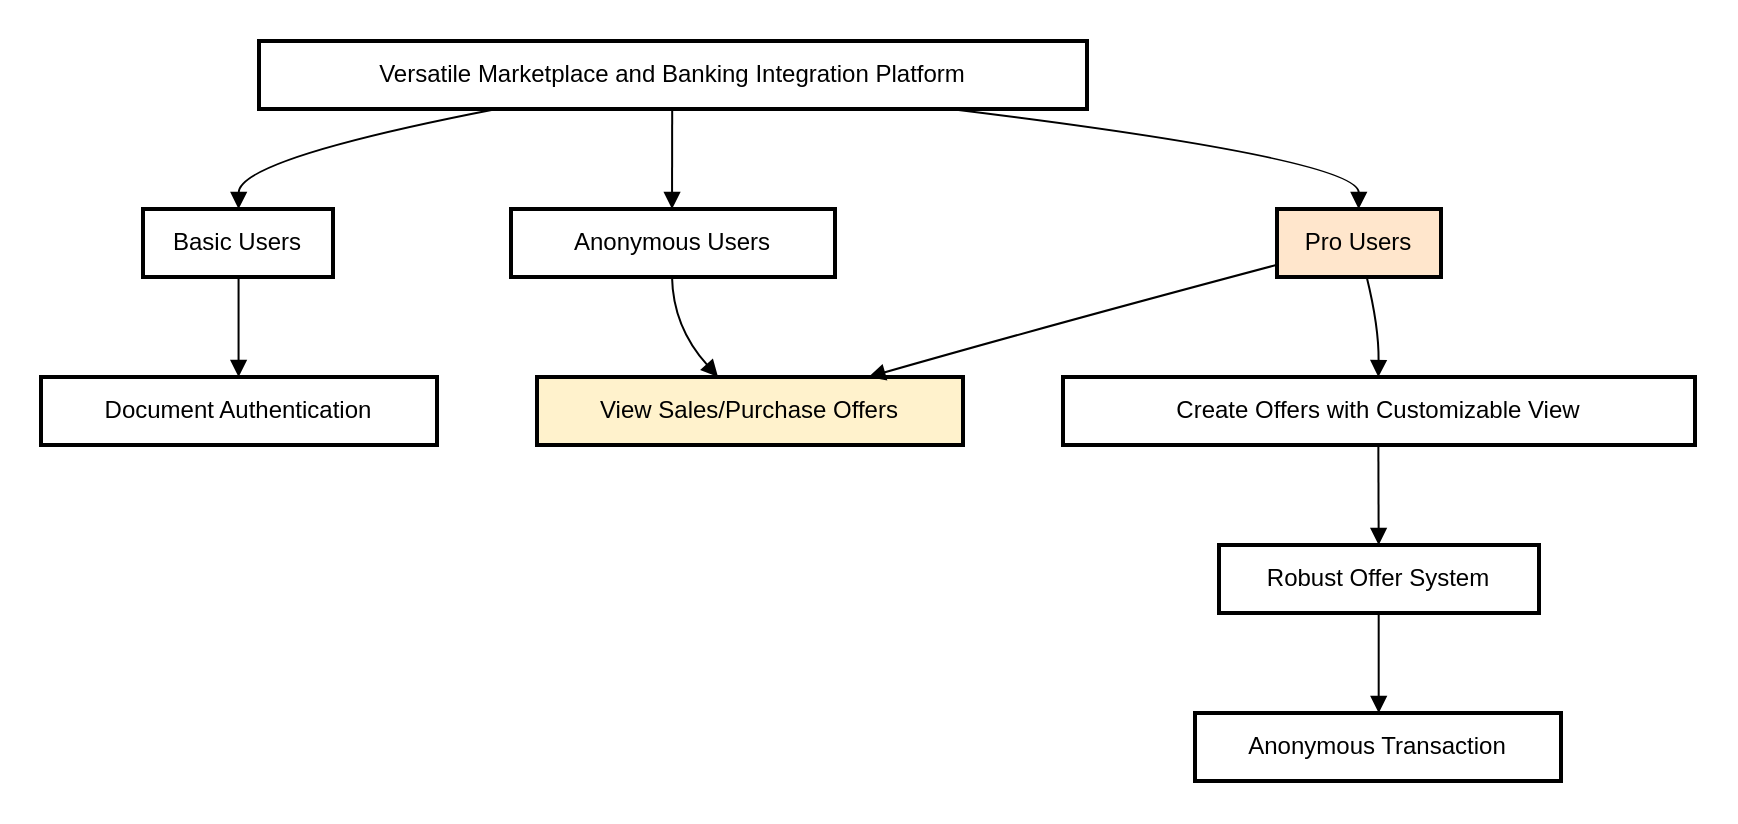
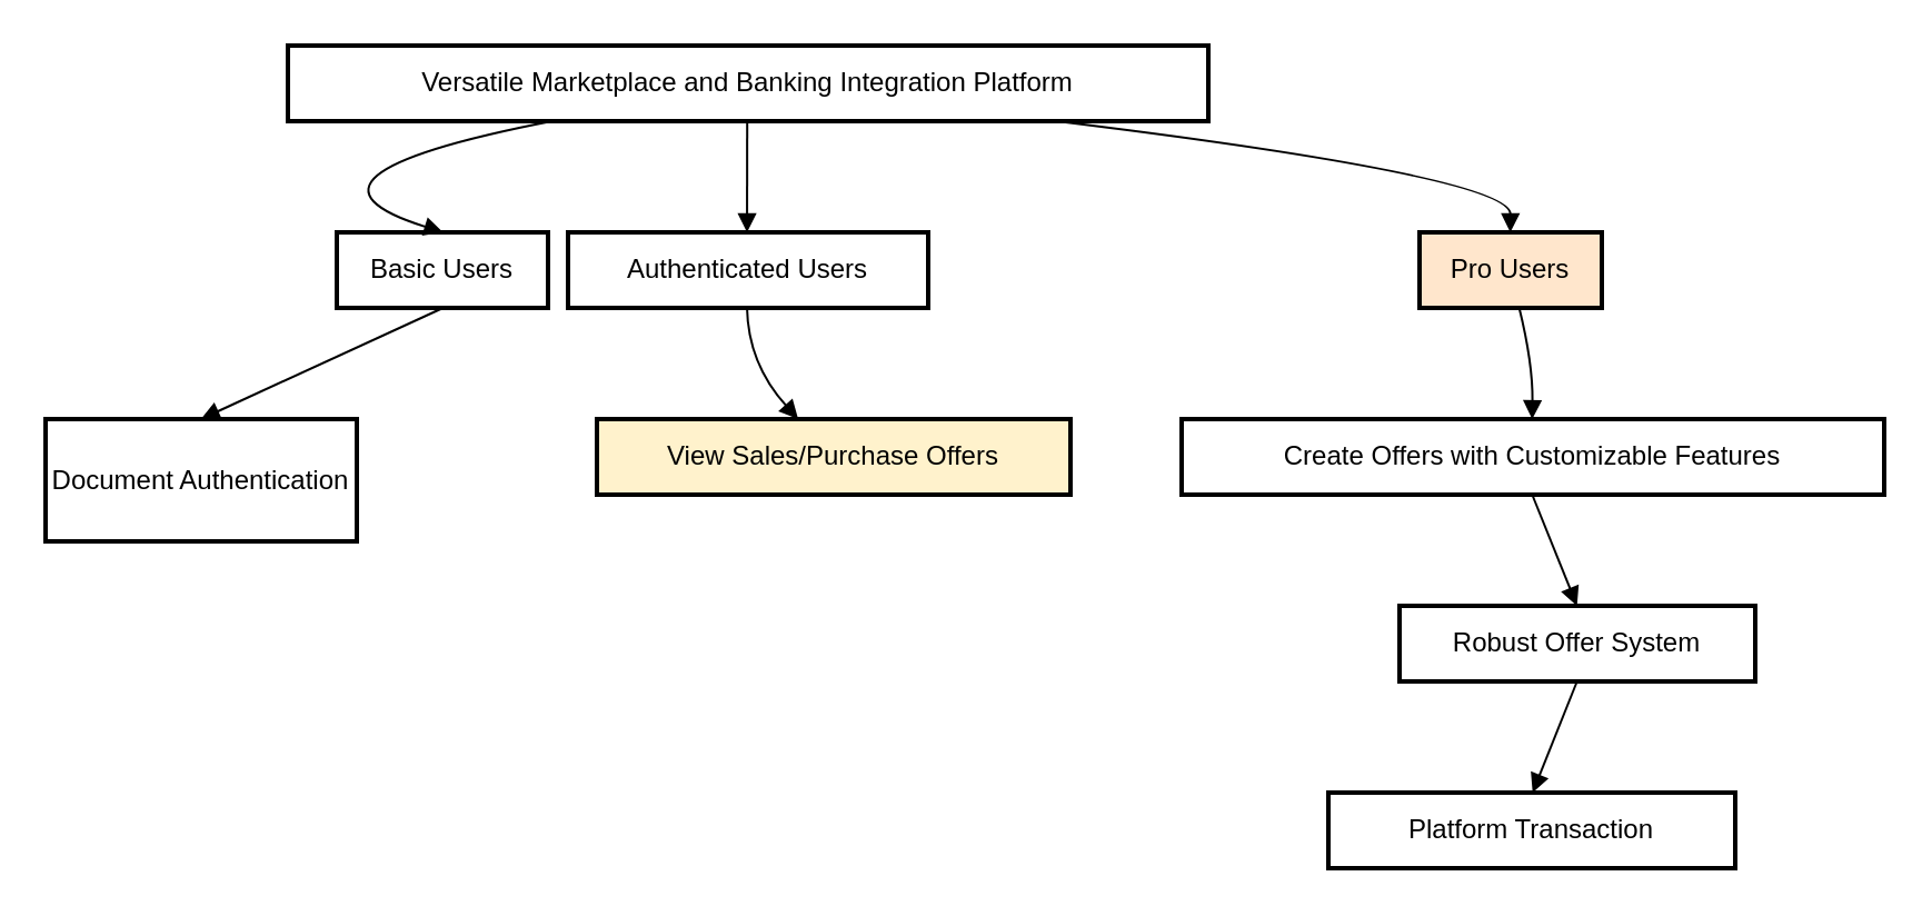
  <mxCell id="0" />
  <mxCell id="1" parent="0" />
  <mxCell id="2" value="Versatile Marketplace and Banking Integration Platform" style="whiteSpace=wrap;strokeWidth=2;" vertex="1" parent="1"><mxGeometry x="129" width="414" height="34" as="geometry" y="20" /></mxCell>
- <mxCell id="3" value="Basic Users" style="whiteSpace=wrap;strokeWidth=2;" vertex="1" parent="1"><mxGeometry x="71" y="104" width="95" height="34" as="geometry" /></mxCell>
- <mxCell id="4" value="Anonymous Users" style="whiteSpace=wrap;strokeWidth=2;" vertex="1" parent="1"><mxGeometry x="255" y="104" width="162" height="34" as="geometry" /></mxCell>
+ <mxCell id="3" value="Basic Users" style="whiteSpace=wrap;strokeWidth=2;" vertex="1" parent="1"><mxGeometry x="151" y="104" width="95" height="34" as="geometry" /></mxCell>
+ <mxCell id="4" value="Authenticated Users" style="whiteSpace=wrap;strokeWidth=2;" vertex="1" parent="1"><mxGeometry x="255" y="104" width="162" height="34" as="geometry" /></mxCell>
  <mxCell id="5" value="Pro Users" style="whiteSpace=wrap;strokeWidth=2;fillColor=#ffe6cc;" vertex="1" parent="1"><mxGeometry x="638" y="104" width="82" height="34" as="geometry" /></mxCell>
- <mxCell id="6" value="Document Authentication" style="whiteSpace=wrap;strokeWidth=2;" vertex="1" parent="1"><mxGeometry y="188" width="198" height="34" as="geometry" x="20" /></mxCell>
+ <mxCell id="6" value="Document Authentication" style="whiteSpace=wrap;strokeWidth=2;" vertex="1" parent="1"><mxGeometry x="20" y="188" width="140" height="55" as="geometry" /></mxCell>
  <mxCell id="7" value="View Sales/Purchase Offers" style="whiteSpace=wrap;strokeWidth=2;fillColor=#fff2cc;" vertex="1" parent="1"><mxGeometry x="268" y="188" width="213" height="34" as="geometry" /></mxCell>
- <mxCell id="8" value="Create Offers with Customizable View" style="whiteSpace=wrap;strokeWidth=2;" vertex="1" parent="1"><mxGeometry x="531" y="188" width="316" height="34" as="geometry" /></mxCell>
- <mxCell id="9" value="Robust Offer System" style="whiteSpace=wrap;strokeWidth=2;" vertex="1" parent="1"><mxGeometry x="609" y="272" width="160" height="34" as="geometry" /></mxCell>
- <mxCell id="10" value="Anonymous Transaction" style="whiteSpace=wrap;strokeWidth=2;" vertex="1" parent="1"><mxGeometry x="597" y="356" width="183" height="34" as="geometry" /></mxCell>
+ <mxCell id="8" value="Create Offers with Customizable Features" style="whiteSpace=wrap;strokeWidth=2;" vertex="1" parent="1"><mxGeometry x="531" y="188" width="316" height="34" as="geometry" /></mxCell>
+ <mxCell id="9" value="Robust Offer System" style="whiteSpace=wrap;strokeWidth=2;" vertex="1" parent="1"><mxGeometry x="629" y="272" width="160" height="34" as="geometry" /></mxCell>
+ <mxCell id="10" value="Platform Transaction" style="whiteSpace=wrap;strokeWidth=2;" vertex="1" parent="1"><mxGeometry x="597" y="356" width="183" height="34" as="geometry" /></mxCell>
  <mxCell id="11" value="" style="curved=1;startArrow=none;endArrow=block;exitX=0.287;exitY=1;entryX=0.503;entryY=0;" edge="1" parent="1" source="2" target="3"><mxGeometry relative="1" as="geometry"><Array as="points"><mxPoint x="119" y="79" /></Array></mxGeometry></mxCell>
  <mxCell id="12" value="" style="curved=1;startArrow=none;endArrow=block;exitX=0.499;exitY=1;entryX=0.497;entryY=0;" edge="1" parent="1" source="2" target="4"><mxGeometry relative="1" as="geometry"><Array as="points" /></mxGeometry></mxCell>
  <mxCell id="13" value="" style="curved=1;startArrow=none;endArrow=block;exitX=0.835;exitY=1;entryX=0.498;entryY=0;" edge="1" parent="1" source="2" target="5"><mxGeometry relative="1" as="geometry"><Array as="points"><mxPoint x="679" y="79" /></Array></mxGeometry></mxCell>
  <mxCell id="14" value="" style="curved=1;startArrow=none;endArrow=block;exitX=0.503;exitY=1;entryX=0.499;entryY=0;" edge="1" parent="1" source="3" target="6"><mxGeometry relative="1" as="geometry"><Array as="points" /></mxGeometry></mxCell>
  <mxCell id="15" value="" style="curved=1;startArrow=none;endArrow=block;exitX=0.497;exitY=1;entryX=0.425;entryY=0;" edge="1" parent="1" source="4" target="7"><mxGeometry relative="1" as="geometry"><Array as="points"><mxPoint x="336" y="163" /></Array></mxGeometry></mxCell>
- <mxCell id="16" value="" style="curved=1;startArrow=none;endArrow=block;exitX=0;exitY=0.82;entryX=0.778;entryY=0;" edge="1" parent="1" source="5" target="7"><mxGeometry relative="1" as="geometry"><Array as="points"><mxPoint x="521" y="163" /></Array></mxGeometry></mxCell>
  <mxCell id="17" value="" style="curved=1;startArrow=none;endArrow=block;exitX=0.547;exitY=1;entryX=0.499;entryY=0;" edge="1" parent="1" source="5" target="8"><mxGeometry relative="1" as="geometry"><Array as="points"><mxPoint x="689" y="163" /></Array></mxGeometry></mxCell>
  <mxCell id="18" value="" style="curved=1;startArrow=none;endArrow=block;exitX=0.499;exitY=1;entryX=0.499;entryY=0;" edge="1" parent="1" source="8" target="9"><mxGeometry relative="1" as="geometry"><Array as="points" /></mxGeometry></mxCell>
  <mxCell id="19" value="" style="curved=1;startArrow=none;endArrow=block;exitX=0.499;exitY=1;entryX=0.502;entryY=0;" edge="1" parent="1" source="9" target="10"><mxGeometry relative="1" as="geometry"><Array as="points" /></mxGeometry></mxCell>
